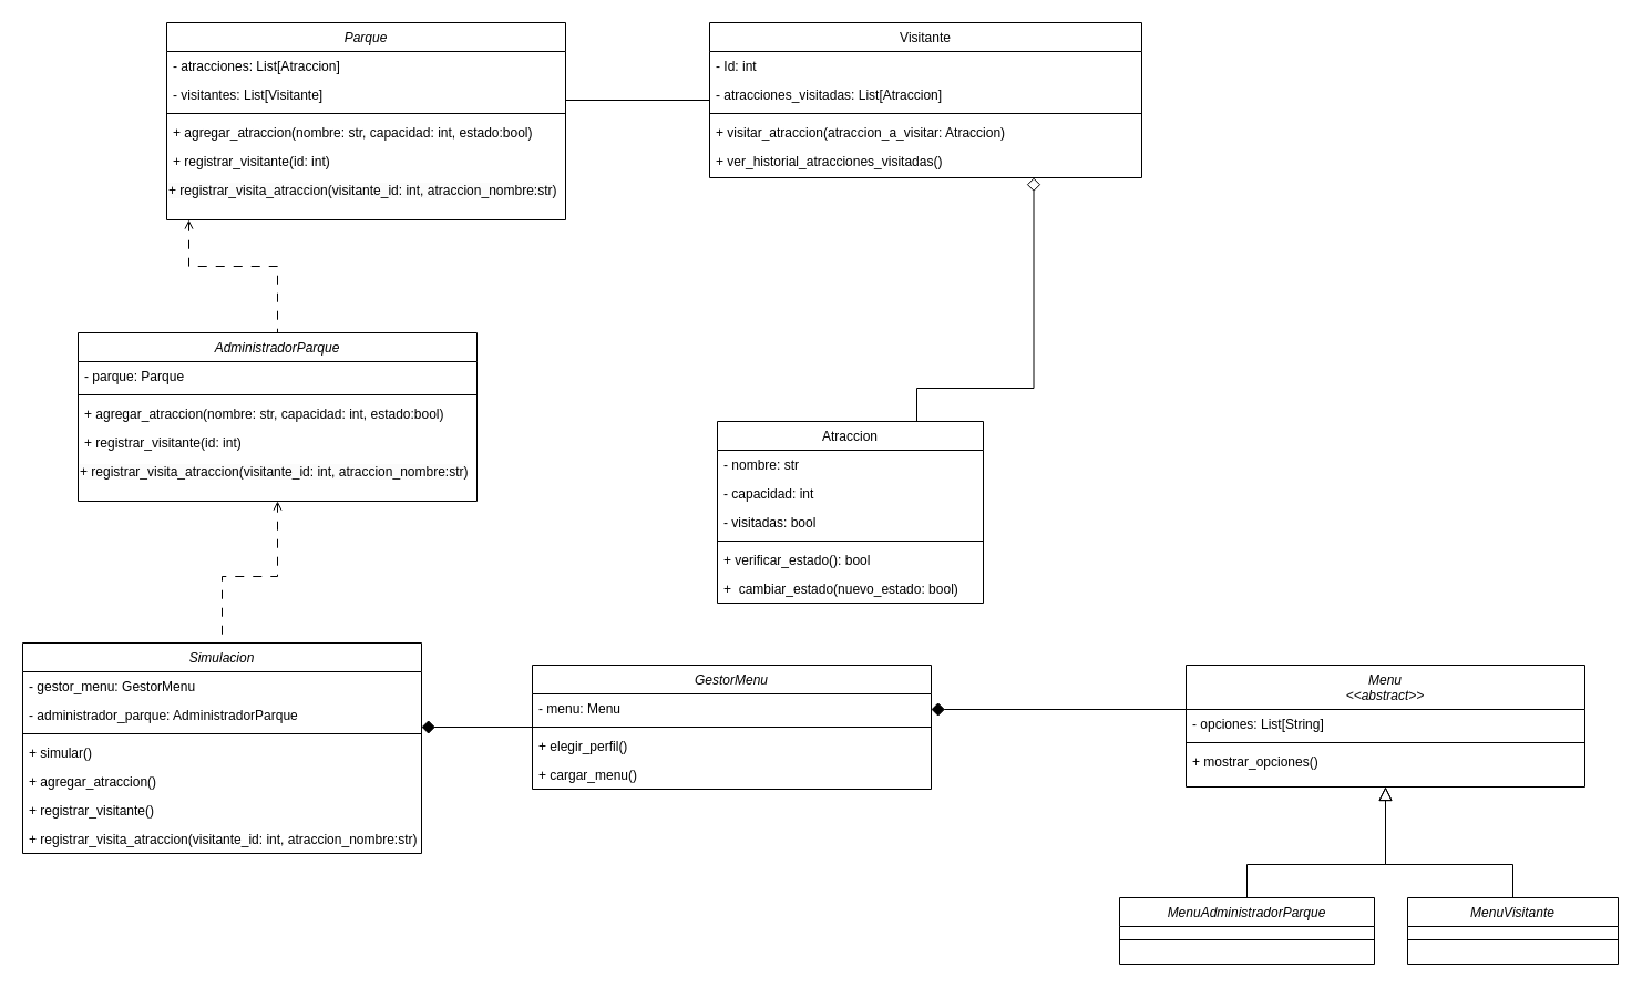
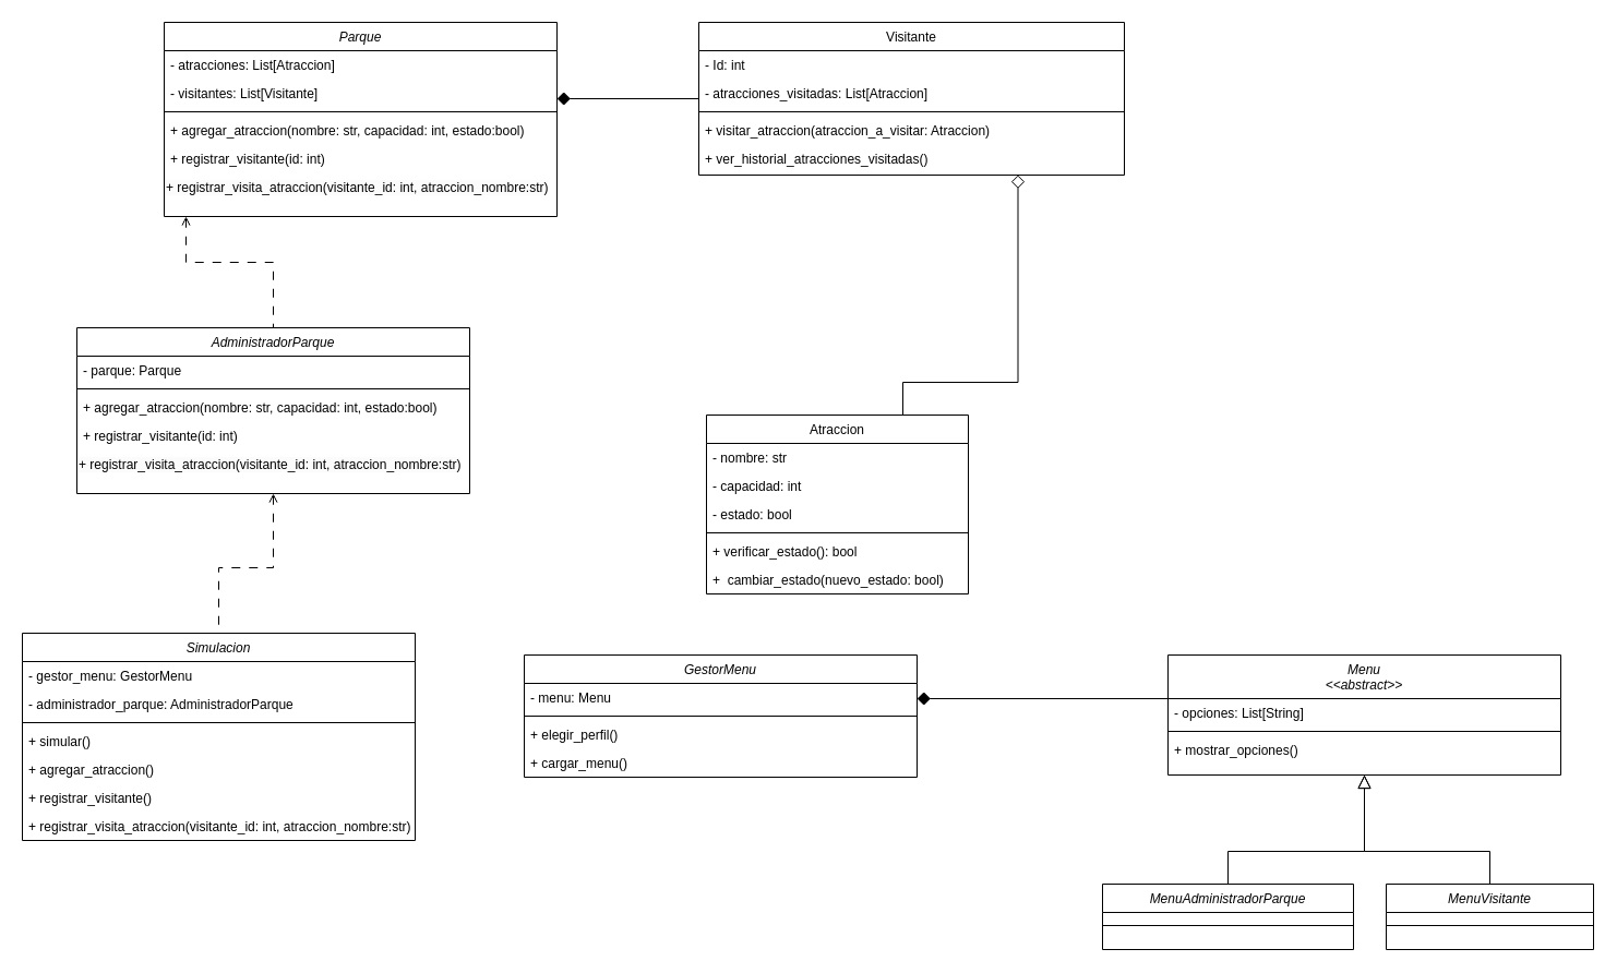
  <mxCell id="0" />
  <mxCell id="1" parent="0" />
  <mxCell id="2" value="Parque" style="swimlane;fontStyle=2;align=center;verticalAlign=top;childLayout=stackLayout;horizontal=1;startSize=26;horizontalStack=0;resizeParent=1;resizeLast=0;collapsible=1;marginBottom=0;rounded=0;shadow=0;strokeWidth=1;" parent="1" vertex="1"><mxGeometry x="150" y="20" width="360" height="178" as="geometry"><mxRectangle x="230" y="140" width="160" height="26" as="alternateBounds" /></mxGeometry></mxCell>
  <mxCell id="3" value="- atracciones: List[Atraccion]" style="text;align=left;verticalAlign=top;spacingLeft=4;spacingRight=4;overflow=hidden;rotatable=0;points=[[0,0.5],[1,0.5]];portConstraint=eastwest;" parent="2" vertex="1"><mxGeometry y="26" width="360" height="26" as="geometry" /></mxCell>
  <mxCell id="4" value="- visitantes: List[Visitante]" style="text;align=left;verticalAlign=top;spacingLeft=4;spacingRight=4;overflow=hidden;rotatable=0;points=[[0,0.5],[1,0.5]];portConstraint=eastwest;rounded=0;shadow=0;html=0;" parent="2" vertex="1"><mxGeometry y="52" width="360" height="26" as="geometry" /></mxCell>
  <mxCell id="5" value="" style="line;html=1;strokeWidth=1;align=left;verticalAlign=middle;spacingTop=-1;spacingLeft=3;spacingRight=3;rotatable=0;labelPosition=right;points=[];portConstraint=eastwest;" parent="2" vertex="1"><mxGeometry y="78" width="360" height="8" as="geometry" /></mxCell>
  <mxCell id="6" value="+ agregar_atraccion(nombre: str, capacidad: int, estado:bool)" style="text;align=left;verticalAlign=top;spacingLeft=4;spacingRight=4;overflow=hidden;rotatable=0;points=[[0,0.5],[1,0.5]];portConstraint=eastwest;" parent="2" vertex="1"><mxGeometry y="86" width="360" height="26" as="geometry" /></mxCell>
  <mxCell id="7" value="+ registrar_visitante(id: int)" style="text;align=left;verticalAlign=top;spacingLeft=4;spacingRight=4;overflow=hidden;rotatable=0;points=[[0,0.5],[1,0.5]];portConstraint=eastwest;" parent="2" vertex="1"><mxGeometry y="112" width="360" height="26" as="geometry" /></mxCell>
  <mxCell id="8" value="&lt;span style=&quot;color: rgb(0, 0, 0); font-family: Helvetica; font-size: 12px; font-style: normal; font-variant-ligatures: normal; font-variant-caps: normal; font-weight: 400; letter-spacing: normal; orphans: 2; text-align: left; text-indent: 0px; text-transform: none; widows: 2; word-spacing: 0px; -webkit-text-stroke-width: 0px; white-space: nowrap; background-color: rgb(251, 251, 251); text-decoration-thickness: initial; text-decoration-style: initial; text-decoration-color: initial; display: inline !important; float: none;&quot;&gt;+ registrar_visita_atraccion(visitante_id: int, atraccion_nombre:str)&lt;/span&gt;" style="text;whiteSpace=wrap;html=1;" vertex="1" parent="2"><mxGeometry y="138" width="360" height="40" as="geometry" /></mxCell>
  <mxCell id="9" value="Atraccion" style="swimlane;fontStyle=0;align=center;verticalAlign=top;childLayout=stackLayout;horizontal=1;startSize=26;horizontalStack=0;resizeParent=1;resizeLast=0;collapsible=1;marginBottom=0;rounded=0;shadow=0;strokeWidth=1;" parent="1" vertex="1"><mxGeometry x="647" y="380" width="240" height="164" as="geometry"><mxRectangle x="130" y="380" width="160" height="26" as="alternateBounds" /></mxGeometry></mxCell>
  <mxCell id="10" value="- nombre: str" style="text;align=left;verticalAlign=top;spacingLeft=4;spacingRight=4;overflow=hidden;rotatable=0;points=[[0,0.5],[1,0.5]];portConstraint=eastwest;" parent="9" vertex="1"><mxGeometry y="26" width="240" height="26" as="geometry" /></mxCell>
  <mxCell id="11" value="- capacidad: int" style="text;align=left;verticalAlign=top;spacingLeft=4;spacingRight=4;overflow=hidden;rotatable=0;points=[[0,0.5],[1,0.5]];portConstraint=eastwest;rounded=0;shadow=0;html=0;" parent="9" vertex="1"><mxGeometry y="52" width="240" height="26" as="geometry" /></mxCell>
- <mxCell id="12" value="- visitadas: bool" style="text;align=left;verticalAlign=top;spacingLeft=4;spacingRight=4;overflow=hidden;rotatable=0;points=[[0,0.5],[1,0.5]];portConstraint=eastwest;rounded=0;shadow=0;html=0;" parent="9" vertex="1"><mxGeometry y="78" width="240" height="26" as="geometry" /></mxCell>
+ <mxCell id="12" value="- estado: bool" style="text;align=left;verticalAlign=top;spacingLeft=4;spacingRight=4;overflow=hidden;rotatable=0;points=[[0,0.5],[1,0.5]];portConstraint=eastwest;rounded=0;shadow=0;html=0;" parent="9" vertex="1"><mxGeometry y="78" width="240" height="26" as="geometry" /></mxCell>
  <mxCell id="13" value="" style="line;html=1;strokeWidth=1;align=left;verticalAlign=middle;spacingTop=-1;spacingLeft=3;spacingRight=3;rotatable=0;labelPosition=right;points=[];portConstraint=eastwest;" parent="9" vertex="1"><mxGeometry y="104" width="240" height="8" as="geometry" /></mxCell>
  <mxCell id="14" value="+ verificar_estado(): bool" style="text;align=left;verticalAlign=top;spacingLeft=4;spacingRight=4;overflow=hidden;rotatable=0;points=[[0,0.5],[1,0.5]];portConstraint=eastwest;" parent="9" vertex="1"><mxGeometry y="112" width="240" height="26" as="geometry" /></mxCell>
  <mxCell id="15" value="+  cambiar_estado(nuevo_estado: bool)" style="text;align=left;verticalAlign=top;spacingLeft=4;spacingRight=4;overflow=hidden;rotatable=0;points=[[0,0.5],[1,0.5]];portConstraint=eastwest;" parent="9" vertex="1"><mxGeometry y="138" width="240" height="26" as="geometry" /></mxCell>
  <mxCell id="16" value="Visitante" style="swimlane;fontStyle=0;align=center;verticalAlign=top;childLayout=stackLayout;horizontal=1;startSize=26;horizontalStack=0;resizeParent=1;resizeLast=0;collapsible=1;marginBottom=0;rounded=0;shadow=0;strokeWidth=1;" parent="1" vertex="1"><mxGeometry x="640" y="20" width="390" height="140" as="geometry"><mxRectangle x="550" y="140" width="160" height="26" as="alternateBounds" /></mxGeometry></mxCell>
  <mxCell id="17" value="- Id: int" style="text;align=left;verticalAlign=top;spacingLeft=4;spacingRight=4;overflow=hidden;rotatable=0;points=[[0,0.5],[1,0.5]];portConstraint=eastwest;" parent="16" vertex="1"><mxGeometry y="26" width="390" height="26" as="geometry" /></mxCell>
  <mxCell id="18" value="- atracciones_visitadas: List[Atraccion]" style="text;align=left;verticalAlign=top;spacingLeft=4;spacingRight=4;overflow=hidden;rotatable=0;points=[[0,0.5],[1,0.5]];portConstraint=eastwest;" parent="16" vertex="1"><mxGeometry y="52" width="390" height="26" as="geometry" /></mxCell>
  <mxCell id="19" value="" style="line;html=1;strokeWidth=1;align=left;verticalAlign=middle;spacingTop=-1;spacingLeft=3;spacingRight=3;rotatable=0;labelPosition=right;points=[];portConstraint=eastwest;" parent="16" vertex="1"><mxGeometry y="78" width="390" height="8" as="geometry" /></mxCell>
  <mxCell id="20" value="+ visitar_atraccion(atraccion_a_visitar: Atraccion)" style="text;align=left;verticalAlign=top;spacingLeft=4;spacingRight=4;overflow=hidden;rotatable=0;points=[[0,0.5],[1,0.5]];portConstraint=eastwest;" parent="16" vertex="1"><mxGeometry y="86" width="390" height="26" as="geometry" /></mxCell>
  <mxCell id="21" value="+ ver_historial_atracciones_visitadas()" style="text;align=left;verticalAlign=top;spacingLeft=4;spacingRight=4;overflow=hidden;rotatable=0;points=[[0,0.5],[1,0.5]];portConstraint=eastwest;" vertex="1" parent="16"><mxGeometry y="112" width="390" height="26" as="geometry" /></mxCell>
  <mxCell id="22" value="" style="endArrow=diamond;endSize=10;endFill=0;shadow=0;strokeWidth=1;rounded=0;curved=0;edgeStyle=elbowEdgeStyle;elbow=vertical;startArrow=none;startFill=0;entryX=0.75;entryY=1;entryDx=0;entryDy=0;exitX=0.75;exitY=0;exitDx=0;exitDy=0;" parent="1" source="9" target="16" edge="1"><mxGeometry width="160" relative="1" as="geometry"><mxPoint x="580" y="352" as="sourcePoint" /><mxPoint x="680" y="250" as="targetPoint" /><Array as="points"><mxPoint x="650" y="350" /></Array></mxGeometry></mxCell>
- <mxCell id="23" value="" style="endArrow=none;endSize=10;endFill=1;shadow=0;strokeWidth=1;rounded=0;curved=0;edgeStyle=elbowEdgeStyle;elbow=vertical;startArrow=none;startFill=0;" parent="1" source="16" target="2" edge="1"><mxGeometry width="160" relative="1" as="geometry"><mxPoint x="590" y="360" as="sourcePoint" /><mxPoint x="660" y="210" as="targetPoint" /><Array as="points"><mxPoint x="420" y="100" /></Array></mxGeometry></mxCell>
+ <mxCell id="23" value="" style="endArrow=diamond;endSize=10;endFill=1;shadow=0;strokeWidth=1;rounded=0;curved=0;edgeStyle=elbowEdgeStyle;elbow=vertical;startArrow=none;startFill=0;" parent="1" source="16" target="2" edge="1"><mxGeometry width="160" relative="1" as="geometry"><mxPoint x="590" y="360" as="sourcePoint" /><mxPoint x="660" y="210" as="targetPoint" /><Array as="points"><mxPoint x="420" y="100" /></Array></mxGeometry></mxCell>
  <mxCell id="24" value="AdministradorParque" style="swimlane;fontStyle=2;align=center;verticalAlign=top;childLayout=stackLayout;horizontal=1;startSize=26;horizontalStack=0;resizeParent=1;resizeLast=0;collapsible=1;marginBottom=0;rounded=0;shadow=0;strokeWidth=1;" parent="1" vertex="1"><mxGeometry x="70" y="300" width="360" height="152" as="geometry"><mxRectangle x="230" y="140" width="160" height="26" as="alternateBounds" /></mxGeometry></mxCell>
  <mxCell id="25" value="- parque: Parque" style="text;align=left;verticalAlign=top;spacingLeft=4;spacingRight=4;overflow=hidden;rotatable=0;points=[[0,0.5],[1,0.5]];portConstraint=eastwest;rounded=0;shadow=0;html=0;" parent="24" vertex="1"><mxGeometry y="26" width="360" height="26" as="geometry" /></mxCell>
  <mxCell id="26" value="" style="line;html=1;strokeWidth=1;align=left;verticalAlign=middle;spacingTop=-1;spacingLeft=3;spacingRight=3;rotatable=0;labelPosition=right;points=[];portConstraint=eastwest;" parent="24" vertex="1"><mxGeometry y="52" width="360" height="8" as="geometry" /></mxCell>
  <mxCell id="27" value="+ agregar_atraccion(nombre: str, capacidad: int, estado:bool)" style="text;align=left;verticalAlign=top;spacingLeft=4;spacingRight=4;overflow=hidden;rotatable=0;points=[[0,0.5],[1,0.5]];portConstraint=eastwest;" parent="24" vertex="1"><mxGeometry y="60" width="360" height="26" as="geometry" /></mxCell>
  <mxCell id="28" value="+ registrar_visitante(id: int)" style="text;align=left;verticalAlign=top;spacingLeft=4;spacingRight=4;overflow=hidden;rotatable=0;points=[[0,0.5],[1,0.5]];portConstraint=eastwest;" parent="24" vertex="1"><mxGeometry y="86" width="360" height="26" as="geometry" /></mxCell>
  <mxCell id="29" value="&lt;span style=&quot;color: rgb(0, 0, 0); font-family: Helvetica; font-size: 12px; font-style: normal; font-variant-ligatures: normal; font-variant-caps: normal; font-weight: 400; letter-spacing: normal; orphans: 2; text-align: left; text-indent: 0px; text-transform: none; widows: 2; word-spacing: 0px; -webkit-text-stroke-width: 0px; white-space: nowrap; background-color: rgb(251, 251, 251); text-decoration-thickness: initial; text-decoration-style: initial; text-decoration-color: initial; display: inline !important; float: none;&quot;&gt;+ registrar_visita_atraccion(visitante_id: int, atraccion_nombre:str)&lt;/span&gt;" style="text;whiteSpace=wrap;html=1;" vertex="1" parent="24"><mxGeometry y="112" width="360" height="40" as="geometry" /></mxCell>
  <mxCell id="30" value="" style="endArrow=none;endSize=10;endFill=0;shadow=0;strokeWidth=1;rounded=0;curved=0;edgeStyle=elbowEdgeStyle;elbow=vertical;startArrow=open;startFill=0;entryX=0.5;entryY=0;entryDx=0;entryDy=0;dashed=1;dashPattern=8 8;" parent="1" source="2" target="24" edge="1"><mxGeometry width="160" relative="1" as="geometry"><mxPoint x="330" y="400" as="sourcePoint" /><mxPoint x="140" y="240" as="targetPoint" /><Array as="points"><mxPoint x="170" y="240" /></Array></mxGeometry></mxCell>
  <mxCell id="31" value="Simulacion" style="swimlane;fontStyle=2;align=center;verticalAlign=top;childLayout=stackLayout;horizontal=1;startSize=26;horizontalStack=0;resizeParent=1;resizeLast=0;collapsible=1;marginBottom=0;rounded=0;shadow=0;strokeWidth=1;" vertex="1" parent="1"><mxGeometry x="20" y="580" width="360" height="190" as="geometry"><mxRectangle x="230" y="140" width="160" height="26" as="alternateBounds" /></mxGeometry></mxCell>
  <mxCell id="32" value="- gestor_menu: GestorMenu" style="text;align=left;verticalAlign=top;spacingLeft=4;spacingRight=4;overflow=hidden;rotatable=0;points=[[0,0.5],[1,0.5]];portConstraint=eastwest;rounded=0;shadow=0;html=0;" vertex="1" parent="31"><mxGeometry y="26" width="360" height="26" as="geometry" /></mxCell>
  <mxCell id="33" value="- administrador_parque: AdministradorParque" style="text;align=left;verticalAlign=top;spacingLeft=4;spacingRight=4;overflow=hidden;rotatable=0;points=[[0,0.5],[1,0.5]];portConstraint=eastwest;rounded=0;shadow=0;html=0;" vertex="1" parent="31"><mxGeometry y="52" width="360" height="26" as="geometry" /></mxCell>
  <mxCell id="34" value="" style="line;html=1;strokeWidth=1;align=left;verticalAlign=middle;spacingTop=-1;spacingLeft=3;spacingRight=3;rotatable=0;labelPosition=right;points=[];portConstraint=eastwest;" vertex="1" parent="31"><mxGeometry y="78" width="360" height="8" as="geometry" /></mxCell>
  <mxCell id="35" value="+ simular()" style="text;align=left;verticalAlign=top;spacingLeft=4;spacingRight=4;overflow=hidden;rotatable=0;points=[[0,0.5],[1,0.5]];portConstraint=eastwest;" vertex="1" parent="31"><mxGeometry y="86" width="360" height="26" as="geometry" /></mxCell>
  <mxCell id="36" value="+ agregar_atraccion()" style="text;align=left;verticalAlign=top;spacingLeft=4;spacingRight=4;overflow=hidden;rotatable=0;points=[[0,0.5],[1,0.5]];portConstraint=eastwest;" vertex="1" parent="31"><mxGeometry y="112" width="360" height="26" as="geometry" /></mxCell>
  <mxCell id="37" value="+ registrar_visitante()" style="text;align=left;verticalAlign=top;spacingLeft=4;spacingRight=4;overflow=hidden;rotatable=0;points=[[0,0.5],[1,0.5]];portConstraint=eastwest;" vertex="1" parent="31"><mxGeometry y="138" width="360" height="26" as="geometry" /></mxCell>
  <mxCell id="38" value="+ registrar_visita_atraccion(visitante_id: int, atraccion_nombre:str)" style="text;align=left;verticalAlign=top;spacingLeft=4;spacingRight=4;overflow=hidden;rotatable=0;points=[[0,0.5],[1,0.5]];portConstraint=eastwest;" vertex="1" parent="31"><mxGeometry y="164" width="360" height="26" as="geometry" /></mxCell>
  <mxCell id="39" value="GestorMenu" style="swimlane;fontStyle=2;align=center;verticalAlign=top;childLayout=stackLayout;horizontal=1;startSize=26;horizontalStack=0;resizeParent=1;resizeLast=0;collapsible=1;marginBottom=0;rounded=0;shadow=0;strokeWidth=1;" vertex="1" parent="1"><mxGeometry x="480" y="600" width="360" height="112" as="geometry"><mxRectangle x="230" y="140" width="160" height="26" as="alternateBounds" /></mxGeometry></mxCell>
  <mxCell id="40" value="- menu: Menu" style="text;align=left;verticalAlign=top;spacingLeft=4;spacingRight=4;overflow=hidden;rotatable=0;points=[[0,0.5],[1,0.5]];portConstraint=eastwest;rounded=0;shadow=0;html=0;" vertex="1" parent="39"><mxGeometry y="26" width="360" height="26" as="geometry" /></mxCell>
  <mxCell id="41" value="" style="line;html=1;strokeWidth=1;align=left;verticalAlign=middle;spacingTop=-1;spacingLeft=3;spacingRight=3;rotatable=0;labelPosition=right;points=[];portConstraint=eastwest;" vertex="1" parent="39"><mxGeometry y="52" width="360" height="8" as="geometry" /></mxCell>
  <mxCell id="42" value="+ elegir_perfil()" style="text;align=left;verticalAlign=top;spacingLeft=4;spacingRight=4;overflow=hidden;rotatable=0;points=[[0,0.5],[1,0.5]];portConstraint=eastwest;" vertex="1" parent="39"><mxGeometry y="60" width="360" height="26" as="geometry" /></mxCell>
  <mxCell id="43" value="+ cargar_menu()" style="text;align=left;verticalAlign=top;spacingLeft=4;spacingRight=4;overflow=hidden;rotatable=0;points=[[0,0.5],[1,0.5]];portConstraint=eastwest;" vertex="1" parent="39"><mxGeometry y="86" width="360" height="26" as="geometry" /></mxCell>
  <mxCell id="44" value="Menu &#10;&lt;&lt;abstract&gt;&gt;" style="swimlane;fontStyle=2;align=center;verticalAlign=top;childLayout=stackLayout;horizontal=1;startSize=40;horizontalStack=0;resizeParent=1;resizeLast=0;collapsible=1;marginBottom=0;rounded=0;shadow=0;strokeWidth=1;" vertex="1" parent="1"><mxGeometry x="1070" y="600" width="360" height="110" as="geometry"><mxRectangle x="230" y="140" width="160" height="26" as="alternateBounds" /></mxGeometry></mxCell>
  <mxCell id="45" value="- opciones: List[String]" style="text;align=left;verticalAlign=top;spacingLeft=4;spacingRight=4;overflow=hidden;rotatable=0;points=[[0,0.5],[1,0.5]];portConstraint=eastwest;rounded=0;shadow=0;html=0;" vertex="1" parent="44"><mxGeometry y="40" width="360" height="26" as="geometry" /></mxCell>
  <mxCell id="46" value="" style="line;html=1;strokeWidth=1;align=left;verticalAlign=middle;spacingTop=-1;spacingLeft=3;spacingRight=3;rotatable=0;labelPosition=right;points=[];portConstraint=eastwest;" vertex="1" parent="44"><mxGeometry y="66" width="360" height="8" as="geometry" /></mxCell>
  <mxCell id="47" value="+ mostrar_opciones()" style="text;align=left;verticalAlign=top;spacingLeft=4;spacingRight=4;overflow=hidden;rotatable=0;points=[[0,0.5],[1,0.5]];portConstraint=eastwest;" vertex="1" parent="44"><mxGeometry y="74" width="360" height="26" as="geometry" /></mxCell>
  <mxCell id="48" value="MenuAdministradorParque" style="swimlane;fontStyle=2;align=center;verticalAlign=top;childLayout=stackLayout;horizontal=1;startSize=26;horizontalStack=0;resizeParent=1;resizeLast=0;collapsible=1;marginBottom=0;rounded=0;shadow=0;strokeWidth=1;" vertex="1" parent="1"><mxGeometry x="1010" y="810" width="230" height="60" as="geometry"><mxRectangle x="230" y="140" width="160" height="26" as="alternateBounds" /></mxGeometry></mxCell>
  <mxCell id="49" value="" style="line;html=1;strokeWidth=1;align=left;verticalAlign=middle;spacingTop=-1;spacingLeft=3;spacingRight=3;rotatable=0;labelPosition=right;points=[];portConstraint=eastwest;" vertex="1" parent="48"><mxGeometry y="26" width="230" height="24" as="geometry" /></mxCell>
  <mxCell id="50" value="MenuVisitante" style="swimlane;fontStyle=2;align=center;verticalAlign=top;childLayout=stackLayout;horizontal=1;startSize=26;horizontalStack=0;resizeParent=1;resizeLast=0;collapsible=1;marginBottom=0;rounded=0;shadow=0;strokeWidth=1;" vertex="1" parent="1"><mxGeometry x="1270" y="810" width="190" height="60" as="geometry"><mxRectangle x="230" y="140" width="160" height="26" as="alternateBounds" /></mxGeometry></mxCell>
  <mxCell id="51" value="" style="line;html=1;strokeWidth=1;align=left;verticalAlign=middle;spacingTop=-1;spacingLeft=3;spacingRight=3;rotatable=0;labelPosition=right;points=[];portConstraint=eastwest;" vertex="1" parent="50"><mxGeometry y="26" width="190" height="24" as="geometry" /></mxCell>
  <mxCell id="52" value="" style="endArrow=block;endSize=10;endFill=0;shadow=0;strokeWidth=1;rounded=0;curved=0;edgeStyle=elbowEdgeStyle;elbow=vertical;startArrow=none;startFill=0;entryX=0.5;entryY=1;entryDx=0;entryDy=0;" edge="1" parent="1" source="48" target="44"><mxGeometry width="160" relative="1" as="geometry"><mxPoint x="1490" y="810" as="sourcePoint" /><mxPoint x="1521" y="590" as="targetPoint" /><Array as="points"><mxPoint x="1313" y="780" /></Array></mxGeometry></mxCell>
  <mxCell id="53" value="" style="endArrow=block;endSize=10;endFill=0;shadow=0;strokeWidth=1;rounded=0;curved=0;edgeStyle=elbowEdgeStyle;elbow=vertical;startArrow=none;startFill=0;exitX=0.5;exitY=0;exitDx=0;exitDy=0;" edge="1" parent="1" source="50"><mxGeometry width="160" relative="1" as="geometry"><mxPoint x="1130" y="820" as="sourcePoint" /><mxPoint x="1250" y="710" as="targetPoint" /><Array as="points"><mxPoint x="1370" y="780" /></Array></mxGeometry></mxCell>
  <mxCell id="54" value="" style="endArrow=diamond;endSize=10;endFill=1;shadow=0;strokeWidth=1;rounded=0;curved=0;edgeStyle=elbowEdgeStyle;elbow=vertical;startArrow=none;startFill=0;exitX=0;exitY=0.25;exitDx=0;exitDy=0;" edge="1" parent="1" source="44" target="39"><mxGeometry width="160" relative="1" as="geometry"><mxPoint x="777" y="390" as="sourcePoint" /><mxPoint x="340" y="168" as="targetPoint" /><Array as="points"><mxPoint x="970" y="640" /></Array></mxGeometry></mxCell>
- <mxCell id="55" value="" style="endArrow=diamond;endSize=10;endFill=1;shadow=0;strokeWidth=1;rounded=0;curved=0;edgeStyle=elbowEdgeStyle;elbow=vertical;startArrow=none;startFill=0;" edge="1" parent="1" source="39" target="31"><mxGeometry width="160" relative="1" as="geometry"><mxPoint x="1080" y="638" as="sourcePoint" /><mxPoint x="850" y="650" as="targetPoint" /><Array as="points"><mxPoint x="480" y="660" /></Array></mxGeometry></mxCell>
  <mxCell id="56" value="" style="endArrow=none;endSize=10;endFill=0;shadow=0;strokeWidth=1;rounded=0;curved=0;edgeStyle=elbowEdgeStyle;elbow=vertical;startArrow=open;startFill=0;entryX=0.5;entryY=0;entryDx=0;entryDy=0;dashed=1;dashPattern=8 8;exitX=0.5;exitY=1;exitDx=0;exitDy=0;" edge="1" parent="1" source="29" target="31"><mxGeometry width="160" relative="1" as="geometry"><mxPoint x="180" y="168" as="sourcePoint" /><mxPoint x="180" y="350" as="targetPoint" /><Array as="points"><mxPoint x="190" y="520" /></Array></mxGeometry></mxCell>
